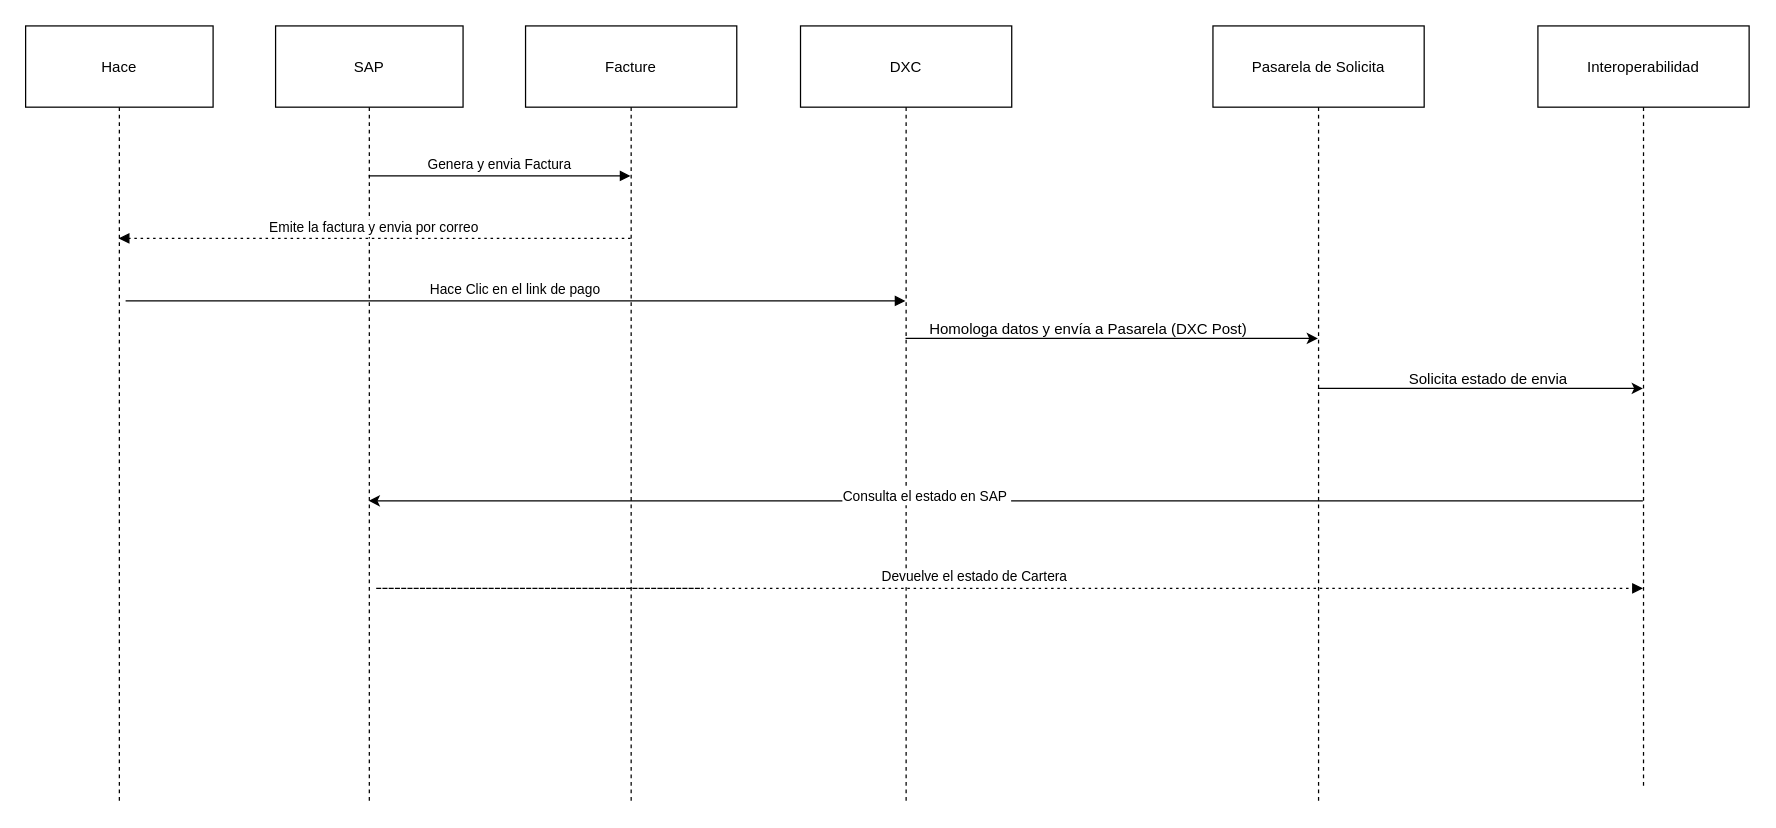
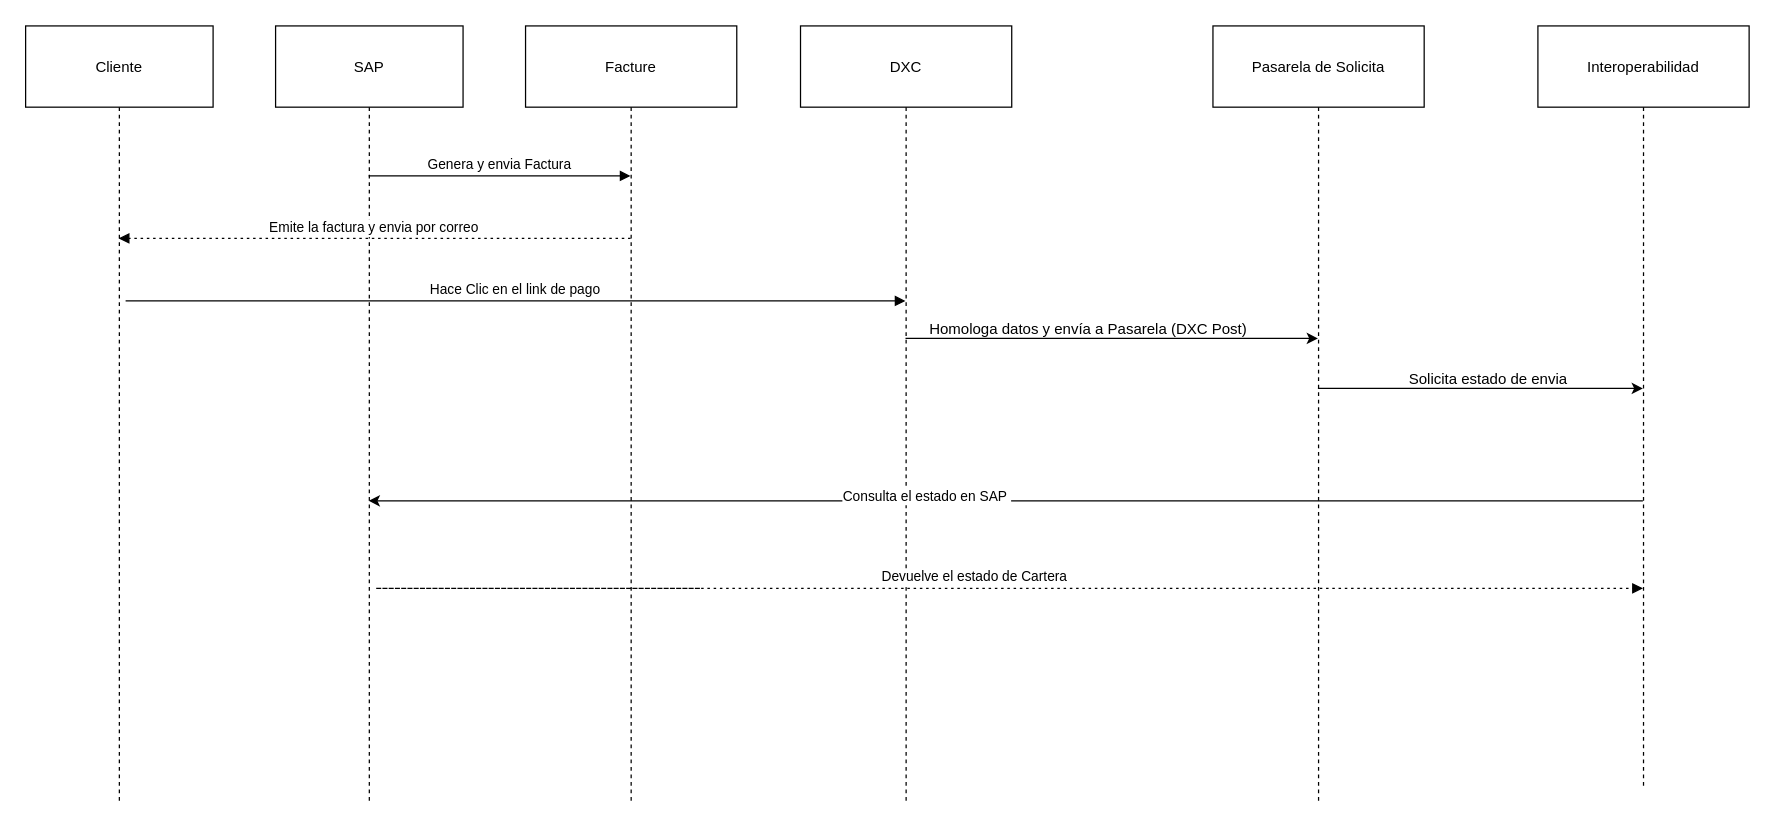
  <mxCell id="0" />
  <mxCell id="1" parent="0" />
- <mxCell id="2" value="Hace" style="shape=umlLifeline;perimeter=lifelinePerimeter;whiteSpace=wrap;container=1;dropTarget=0;collapsible=0;recursiveResize=0;outlineConnect=0;portConstraint=eastwest;newEdgeStyle={&quot;edgeStyle&quot;:&quot;elbowEdgeStyle&quot;,&quot;elbow&quot;:&quot;vertical&quot;,&quot;curved&quot;:0,&quot;rounded&quot;:0};size=65;" parent="1" vertex="1"><mxGeometry width="150" height="620" as="geometry" x="20" y="20" /></mxCell>
+ <mxCell id="2" value="Cliente" style="shape=umlLifeline;perimeter=lifelinePerimeter;whiteSpace=wrap;container=1;dropTarget=0;collapsible=0;recursiveResize=0;outlineConnect=0;portConstraint=eastwest;newEdgeStyle={&quot;edgeStyle&quot;:&quot;elbowEdgeStyle&quot;,&quot;elbow&quot;:&quot;vertical&quot;,&quot;curved&quot;:0,&quot;rounded&quot;:0};size=65;" parent="1" vertex="1"><mxGeometry width="150" height="620" as="geometry" x="20" y="20" /></mxCell>
  <mxCell id="3" value="SAP" style="shape=umlLifeline;perimeter=lifelinePerimeter;whiteSpace=wrap;container=1;dropTarget=0;collapsible=0;recursiveResize=0;outlineConnect=0;portConstraint=eastwest;newEdgeStyle={&quot;edgeStyle&quot;:&quot;elbowEdgeStyle&quot;,&quot;elbow&quot;:&quot;vertical&quot;,&quot;curved&quot;:0,&quot;rounded&quot;:0};size=65;" parent="1" vertex="1"><mxGeometry x="220" width="150" height="620" as="geometry" y="20" /></mxCell>
  <mxCell id="4" value="Facture" style="shape=umlLifeline;perimeter=lifelinePerimeter;whiteSpace=wrap;container=1;dropTarget=0;collapsible=0;recursiveResize=0;outlineConnect=0;portConstraint=eastwest;newEdgeStyle={&quot;edgeStyle&quot;:&quot;elbowEdgeStyle&quot;,&quot;elbow&quot;:&quot;vertical&quot;,&quot;curved&quot;:0,&quot;rounded&quot;:0};size=65;" parent="1" vertex="1"><mxGeometry x="420" width="169" height="620" as="geometry" y="20" /></mxCell>
  <mxCell id="5" value="Genera y envia Factura" style="verticalAlign=bottom;edgeStyle=elbowEdgeStyle;elbow=vertical;curved=0;rounded=0;endArrow=block;" parent="1" edge="1"><mxGeometry relative="1" as="geometry"><Array as="points"><mxPoint x="408" y="140" /></Array><mxPoint x="294.5" y="140" as="sourcePoint" /><mxPoint x="504" y="140" as="targetPoint" /></mxGeometry></mxCell>
  <mxCell id="6" value="Emite la factura y envia por correo" style="verticalAlign=bottom;edgeStyle=elbowEdgeStyle;elbow=vertical;curved=0;rounded=0;dashed=1;dashPattern=2 3;endArrow=block;" parent="1" edge="1"><mxGeometry x="0.001" relative="1" as="geometry"><Array as="points"><mxPoint x="411" y="190" /></Array><mxPoint x="504" y="190" as="sourcePoint" /><mxPoint x="94.5" y="190" as="targetPoint" /><mxPoint as="offset" /></mxGeometry></mxCell>
  <mxCell id="7" value="DXC" style="shape=umlLifeline;perimeter=lifelinePerimeter;whiteSpace=wrap;container=1;dropTarget=0;collapsible=0;recursiveResize=0;outlineConnect=0;portConstraint=eastwest;newEdgeStyle={&quot;edgeStyle&quot;:&quot;elbowEdgeStyle&quot;,&quot;elbow&quot;:&quot;vertical&quot;,&quot;curved&quot;:0,&quot;rounded&quot;:0};size=65;" vertex="1" parent="1"><mxGeometry x="640" width="169" height="620" as="geometry" y="20" /></mxCell>
  <mxCell id="8" value="Pasarela de Solicita" style="shape=umlLifeline;perimeter=lifelinePerimeter;whiteSpace=wrap;container=1;dropTarget=0;collapsible=0;recursiveResize=0;outlineConnect=0;portConstraint=eastwest;newEdgeStyle={&quot;edgeStyle&quot;:&quot;elbowEdgeStyle&quot;,&quot;elbow&quot;:&quot;vertical&quot;,&quot;curved&quot;:0,&quot;rounded&quot;:0};size=65;" vertex="1" parent="1"><mxGeometry x="970" width="169" height="620" as="geometry" y="20" /></mxCell>
  <mxCell id="9" value="Interoperabilidad" style="shape=umlLifeline;perimeter=lifelinePerimeter;whiteSpace=wrap;container=1;dropTarget=0;collapsible=0;recursiveResize=0;outlineConnect=0;portConstraint=eastwest;newEdgeStyle={&quot;edgeStyle&quot;:&quot;elbowEdgeStyle&quot;,&quot;elbow&quot;:&quot;vertical&quot;,&quot;curved&quot;:0,&quot;rounded&quot;:0};size=65;" vertex="1" parent="1"><mxGeometry x="1230" width="169" height="610" as="geometry" y="20" /></mxCell>
  <mxCell id="10" value="Hace Clic en el link de pago" style="verticalAlign=bottom;edgeStyle=elbowEdgeStyle;elbow=vertical;curved=0;rounded=0;endArrow=block;" edge="1" parent="1" target="7"><mxGeometry relative="1" as="geometry"><Array as="points"><mxPoint x="213.5" y="240" /></Array><mxPoint x="100" y="240" as="sourcePoint" /><mxPoint x="309.5" y="240" as="targetPoint" /></mxGeometry></mxCell>
  <mxCell id="11" value="" style="endArrow=classic;html=1;rounded=0;" edge="1" parent="1" target="8"><mxGeometry width="50" height="50" relative="1" as="geometry"><mxPoint x="724" y="270" as="sourcePoint" /><mxPoint x="780" y="270" as="targetPoint" /></mxGeometry></mxCell>
  <mxCell id="12" value="Homologa datos y envía a Pasarela (DXC Post)" style="text;html=1;align=center;verticalAlign=middle;resizable=0;points=[];autosize=1;strokeColor=none;fillColor=none;" vertex="1" parent="1"><mxGeometry x="730" y="248" width="280" height="30" as="geometry" /></mxCell>
  <mxCell id="13" value="" style="endArrow=classic;html=1;rounded=0;" edge="1" parent="1"><mxGeometry width="50" height="50" relative="1" as="geometry"><mxPoint x="1054" y="310" as="sourcePoint" /><mxPoint x="1314" y="310" as="targetPoint" /></mxGeometry></mxCell>
  <mxCell id="14" value="Solicita estado de envia" style="text;html=1;align=center;verticalAlign=middle;resizable=0;points=[];autosize=1;strokeColor=none;fillColor=none;" vertex="1" parent="1"><mxGeometry x="1110" y="288" width="160" height="30" as="geometry" /></mxCell>
  <mxCell id="15" value="" style="endArrow=classic;html=1;rounded=0;" edge="1" parent="1"><mxGeometry width="50" height="50" relative="1" as="geometry"><mxPoint x="1314" y="400" as="sourcePoint" /><mxPoint x="294.5" y="400" as="targetPoint" /></mxGeometry></mxCell>
  <mxCell id="16" value="Consulta el estado en SAP&amp;nbsp;" style="edgeLabel;html=1;align=center;verticalAlign=middle;resizable=0;points=[];" vertex="1" connectable="0" parent="15"><mxGeometry x="0.232" y="-4" relative="1" as="geometry"><mxPoint x="54" as="offset" /></mxGeometry></mxCell>
  <mxCell id="17" value="Devuelve el estado de Cartera" style="verticalAlign=bottom;edgeStyle=elbowEdgeStyle;elbow=vertical;curved=0;rounded=0;dashed=1;dashPattern=2 3;endArrow=block;" edge="1" parent="1"><mxGeometry x="0.161" relative="1" as="geometry"><Array as="points"><mxPoint x="300" y="470" /></Array><mxPoint x="559.5" y="470" as="sourcePoint" /><mxPoint x="1314" y="470" as="targetPoint" /><mxPoint as="offset" /></mxGeometry></mxCell>
